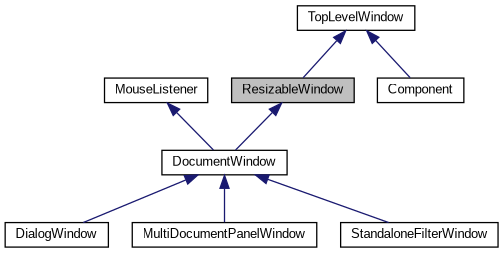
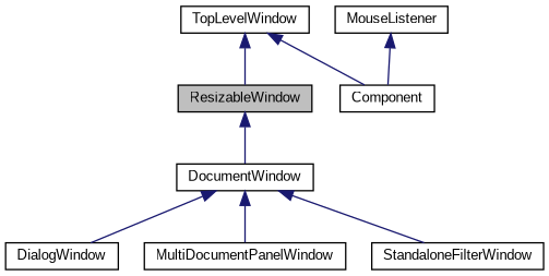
  digraph {
    fontname="Liberation Sans"
    node [color=black fontname="Liberation Sans" fontsize=10 shape=record]
    edge [color=midnightblue dir=back fontname="Liberation Sans" fontsize=10 labelfontname=Helvetica labelfontsize=10 style=solid]
    n1 [fillcolor=grey75 fontcolor=black height=0.2 label=ResizableWindow style=filled width=0.4]
    n2 [height=0.2 label=DocumentWindow width=0.4]
    n3 [height=0.2 label=DialogWindow width=0.4]
    n4 [height=0.2 label=MultiDocumentPanelWindow width=0.4]
    n5 [height=0.2 label=StandaloneFilterWindow width=0.4]
    n6 [height=0.2 label=TopLevelWindow width=0.4]
    n7 [height=0.2 label=Component width=0.4]
    n8 [height=0.2 label=MouseListener width=0.4]
    n1 -> n2
    n2 -> n3
    n2 -> n4
    n2 -> n5
    n6 -> n1
    n6 -> n7
-   n8 -> n2
+   n8 -> n7
  }
